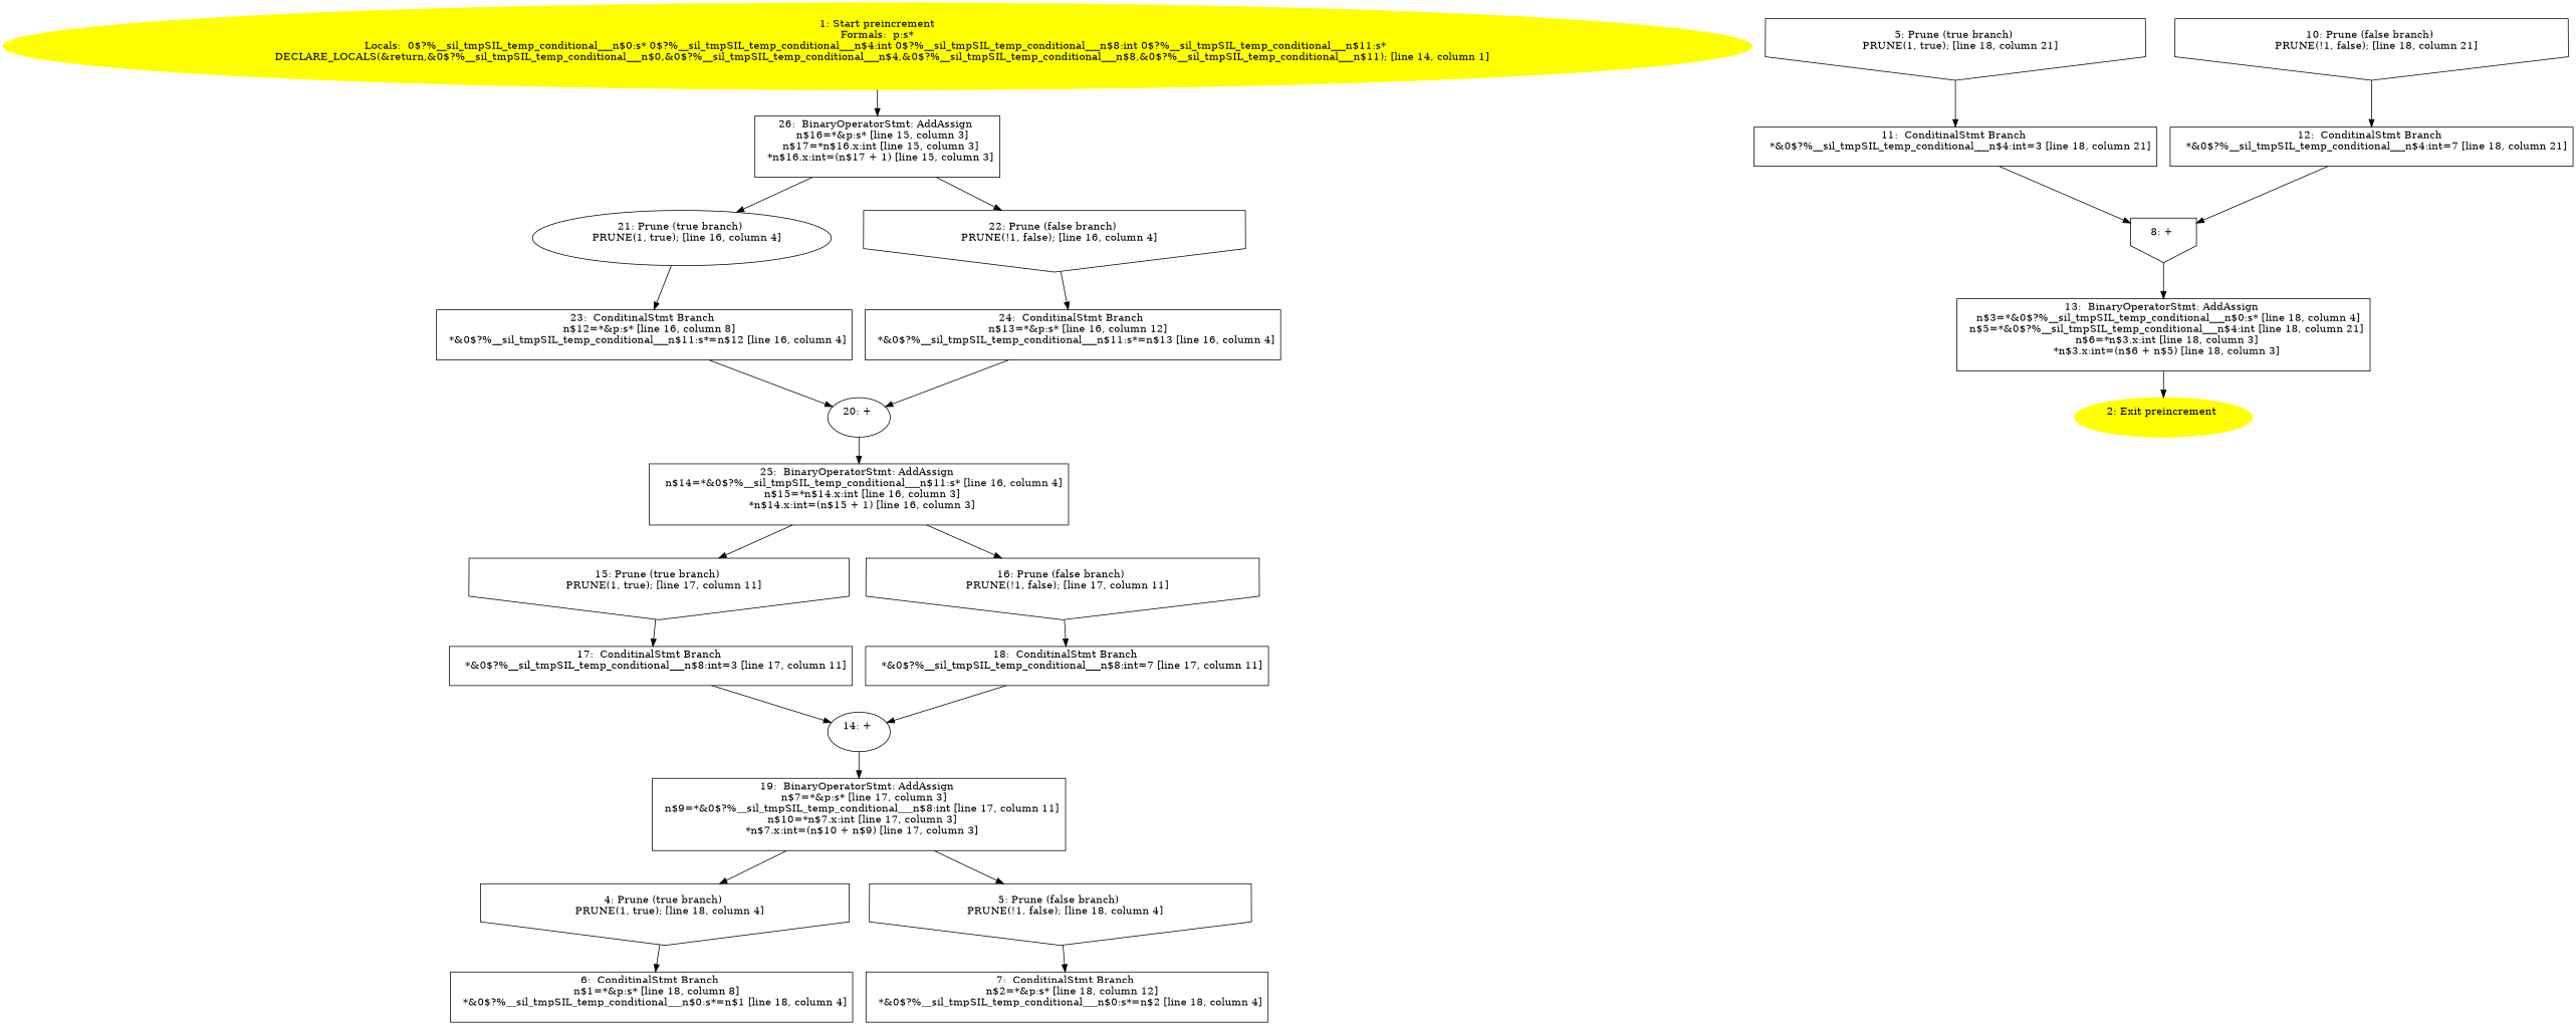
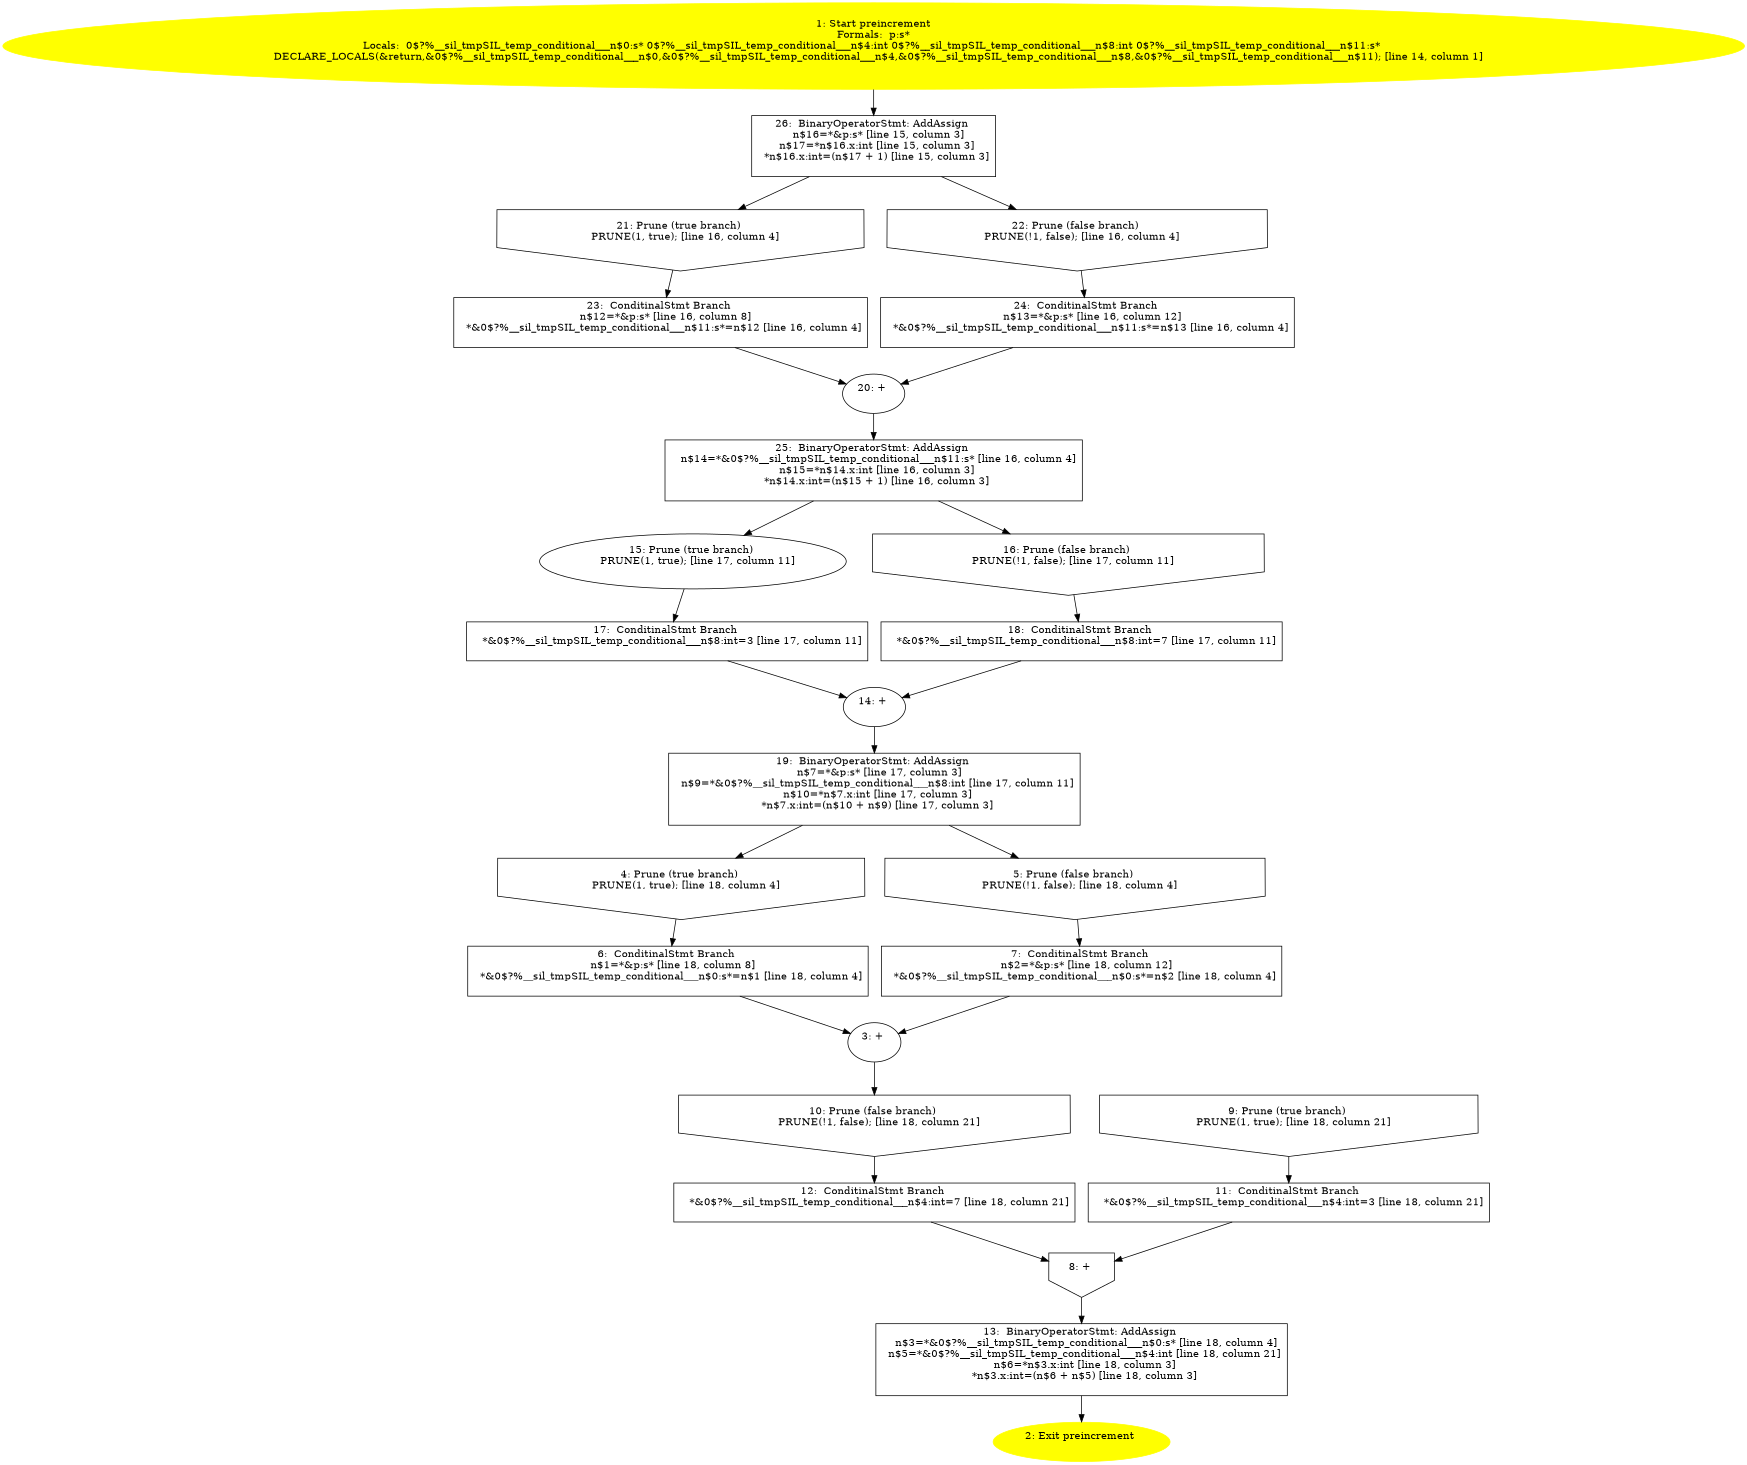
  digraph {
    node [shape=box]
    n1 [color=yellow label="1: Start preincrement\nFormals:  p:s*\nLocals:  0$?%__sil_tmpSIL_temp_conditional___n$0:s* 0$?%__sil_tmpSIL_temp_conditional___n$4:int 0$?%__sil_tmpSIL_temp_conditional___n$8:int 0$?%__sil_tmpSIL_temp_conditional___n$11:s* \n   DECLARE_LOCALS(&return,&0$?%__sil_tmpSIL_temp_conditional___n$0,&0$?%__sil_tmpSIL_temp_conditional___n$4,&0$?%__sil_tmpSIL_temp_conditional___n$8,&0$?%__sil_tmpSIL_temp_conditional___n$11); [line 14, column 1]\n " style=filled shape=""]
    n2 [label="26:  BinaryOperatorStmt: AddAssign \n   n$16=*&p:s* [line 15, column 3]\n  n$17=*n$16.x:int [line 15, column 3]\n  *n$16.x:int=(n$17 + 1) [line 15, column 3]\n "]
-   n3 [label="21: Prune (true branch) \n   PRUNE(1, true); [line 16, column 4]\n " shape=ellipse]
+   n3 [label="21: Prune (true branch) \n   PRUNE(1, true); [line 16, column 4]\n " shape=invhouse]
    n4 [label="22: Prune (false branch) \n   PRUNE(!1, false); [line 16, column 4]\n " shape=invhouse]
    n5 [label="23:  ConditinalStmt Branch \n   n$12=*&p:s* [line 16, column 8]\n  *&0$?%__sil_tmpSIL_temp_conditional___n$11:s*=n$12 [line 16, column 4]\n "]
    n6 [label="24:  ConditinalStmt Branch \n   n$13=*&p:s* [line 16, column 12]\n  *&0$?%__sil_tmpSIL_temp_conditional___n$11:s*=n$13 [line 16, column 4]\n "]
    n7 [color=yellow label="2: Exit preincrement \n  " style=filled shape=""]
+   n8 [label="3: + \n  " shape=""]
    n9 [label="10: Prune (false branch) \n   PRUNE(!1, false); [line 18, column 21]\n " shape=invhouse]
-   n10 [label="5: Prune (true branch) \n   PRUNE(1, true); [line 18, column 21]\n " shape=invhouse]
+   n10 [label="9: Prune (true branch) \n   PRUNE(1, true); [line 18, column 21]\n " shape=invhouse]
    n11 [label="11:  ConditinalStmt Branch \n   *&0$?%__sil_tmpSIL_temp_conditional___n$4:int=3 [line 18, column 21]\n "]
    n12 [label="12:  ConditinalStmt Branch \n   *&0$?%__sil_tmpSIL_temp_conditional___n$4:int=7 [line 18, column 21]\n "]
    n13 [label="8: + \n  " shape=invhouse]
    n14 [label="4: Prune (true branch) \n   PRUNE(1, true); [line 18, column 4]\n " shape=invhouse]
    n15 [label="6:  ConditinalStmt Branch \n   n$1=*&p:s* [line 18, column 8]\n  *&0$?%__sil_tmpSIL_temp_conditional___n$0:s*=n$1 [line 18, column 4]\n "]
    n16 [label="5: Prune (false branch) \n   PRUNE(!1, false); [line 18, column 4]\n " shape=invhouse]
    n17 [label="7:  ConditinalStmt Branch \n   n$2=*&p:s* [line 18, column 12]\n  *&0$?%__sil_tmpSIL_temp_conditional___n$0:s*=n$2 [line 18, column 4]\n "]
    n18 [label="13:  BinaryOperatorStmt: AddAssign \n   n$3=*&0$?%__sil_tmpSIL_temp_conditional___n$0:s* [line 18, column 4]\n  n$5=*&0$?%__sil_tmpSIL_temp_conditional___n$4:int [line 18, column 21]\n  n$6=*n$3.x:int [line 18, column 3]\n  *n$3.x:int=(n$6 + n$5) [line 18, column 3]\n "]
    n19 [label="14: + \n  " shape=""]
    n20 [label="19:  BinaryOperatorStmt: AddAssign \n   n$7=*&p:s* [line 17, column 3]\n  n$9=*&0$?%__sil_tmpSIL_temp_conditional___n$8:int [line 17, column 11]\n  n$10=*n$7.x:int [line 17, column 3]\n  *n$7.x:int=(n$10 + n$9) [line 17, column 3]\n "]
-   n21 [label="15: Prune (true branch) \n   PRUNE(1, true); [line 17, column 11]\n " shape=invhouse]
+   n21 [label="15: Prune (true branch) \n   PRUNE(1, true); [line 17, column 11]\n " shape=ellipse]
    n22 [label="17:  ConditinalStmt Branch \n   *&0$?%__sil_tmpSIL_temp_conditional___n$8:int=3 [line 17, column 11]\n "]
    n23 [label="16: Prune (false branch) \n   PRUNE(!1, false); [line 17, column 11]\n " shape=invhouse]
    n24 [label="18:  ConditinalStmt Branch \n   *&0$?%__sil_tmpSIL_temp_conditional___n$8:int=7 [line 17, column 11]\n "]
    n25 [label="20: + \n  " shape=""]
    n26 [label="25:  BinaryOperatorStmt: AddAssign \n   n$14=*&0$?%__sil_tmpSIL_temp_conditional___n$11:s* [line 16, column 4]\n  n$15=*n$14.x:int [line 16, column 3]\n  *n$14.x:int=(n$15 + 1) [line 16, column 3]\n "]
    n1 -> n2
    n2 -> n3
    n2 -> n4
    n3 -> n5
    n4 -> n6
    n5 -> n25
    n6 -> n25
+   n8 -> n9
    n9 -> n12
    n10 -> n11
    n11 -> n13
    n12 -> n13
    n13 -> n18
    n14 -> n15
+   n15 -> n8
    n16 -> n17
+   n17 -> n8
    n18 -> n7
    n19 -> n20
    n20 -> n14
    n20 -> n16
    n21 -> n22
    n22 -> n19
    n23 -> n24
    n24 -> n19
    n25 -> n26
    n26 -> n21
    n26 -> n23
  }
